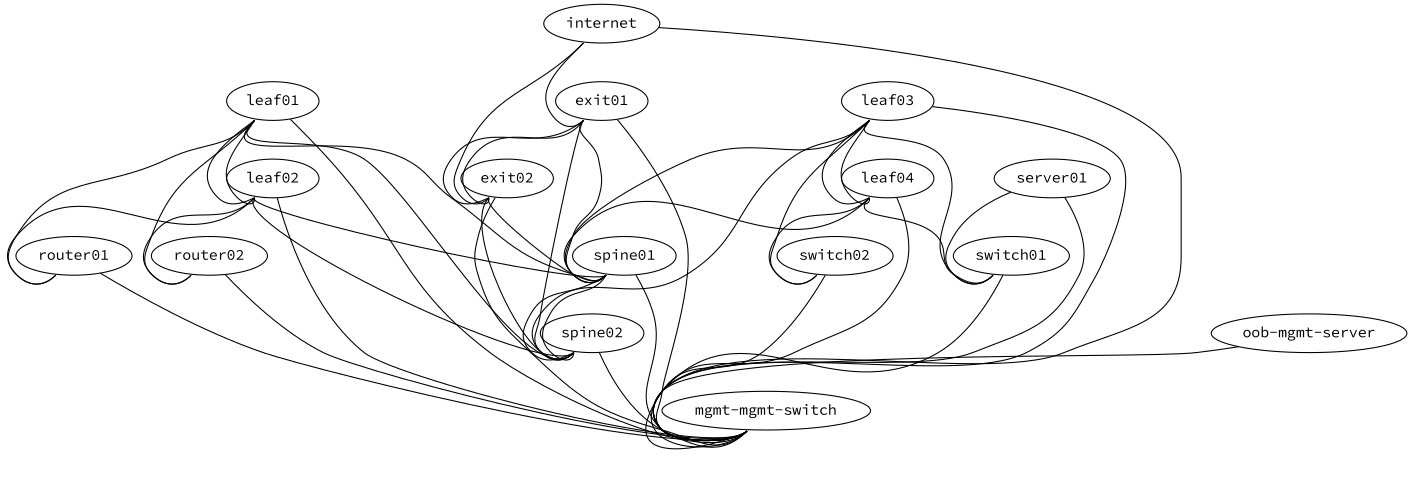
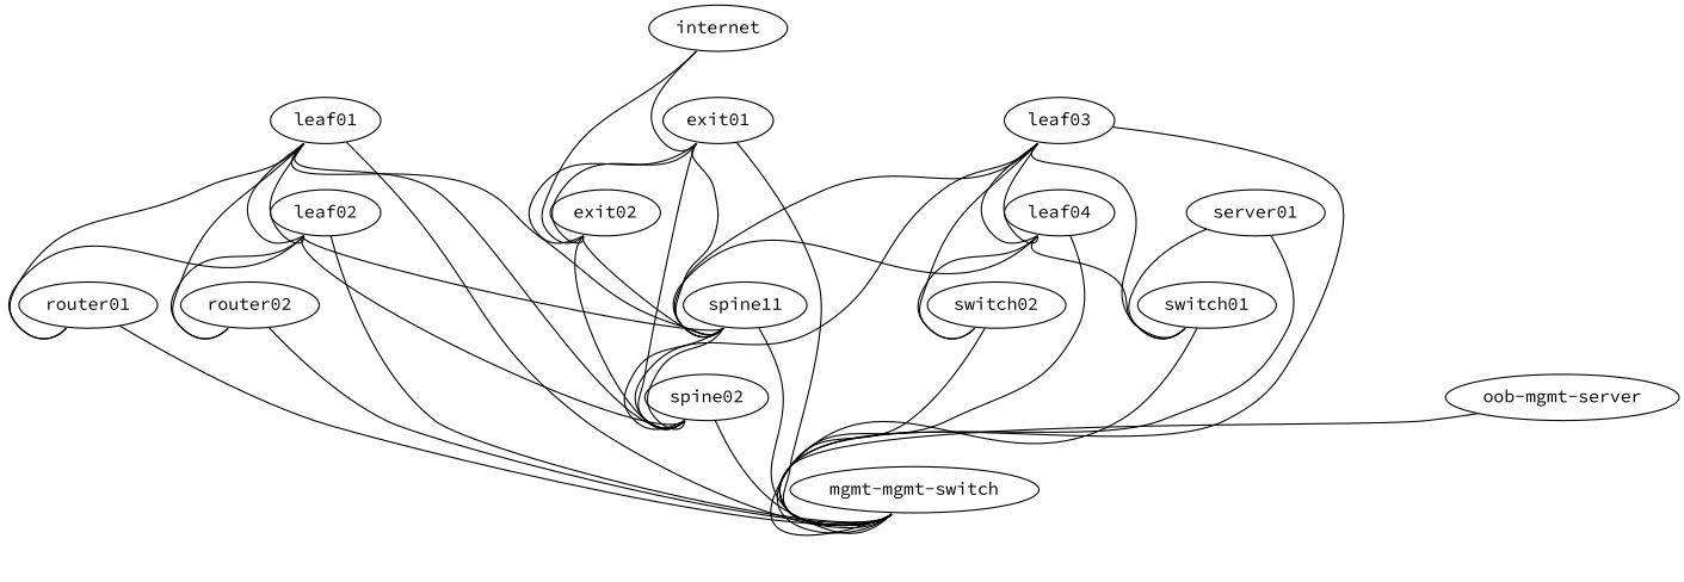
  graph {
    fontname="Source Code Pro"
    node [config="./helper_scripts/config_switch.sh" fontname="Source Code Pro" function=leaf memory=768 os="CumulusCommunity/cumulus-vx" version="3.5.3"]
    edge [fontname="Source Code Pro" headport=swp51 tailport=eth0]
    leaf01
    leaf02
    router01 [function=spine]
    router02 [function=spine]
-   spine01 [function=spine]
+   spine01 [function=spine label=spine11]
    spine02 [function=spine]
    n7 [config="./helper_scripts/config_oob_switch.sh" function="oob-switch" label="mgmt-mgmt-switch" vagrant=eth0]
    leaf03
    leaf04
    switch01 [function=exit]
    switch02 [function=exit]
    exit01 [function=exit]
    exit02 [function=exit]
    server01 [config="./helper_scripts/config_server.sh" function=host memory=512 os="yk0/ubuntu-xenial" version=""]
    internet [config="./helper_scripts/config_internet.sh" function=internet vagrant=swp48]
    "oob-mgmt-server" [config="./helper_scripts/config_oob_server.sh" function="oob-server" memory=1024 os="CumulusCommunity/vx_oob_server" vagrant=eth0 version="1.0.4"]
    leaf01 -- leaf02 [headport=swp49 tailport=swp49]
    leaf01 -- leaf02 [headport=swp50 tailport=swp50]
    leaf01 -- router01 [tailport=swp47]
    leaf01 -- router02 [tailport=swp48]
    leaf01 -- spine01 [headport=swp1 tailport=swp51]
    leaf01 -- spine02 [headport=swp1 tailport=swp52]
    leaf01 -- n7 [headport=swp4 left_mac="a0:00:00:00:00:11"]
    leaf02 -- router01 [headport=swp52 tailport=swp47]
    leaf02 -- router02 [headport=swp52 tailport=swp48]
    leaf02 -- spine01 [headport=swp2 tailport=swp51]
    leaf02 -- spine02 [headport=swp2 tailport=swp52]
    leaf02 -- n7 [headport=swp5 left_mac="a0:00:00:00:00:12"]
    router01 -- n7 [headport=swp14 left_mac="a0:00:00:00:00:81"]
    router02 -- n7 [headport=swp15 left_mac="a0:00:00:00:00:82"]
    spine01 -- spine02 [headport=swp31 tailport=swp31]
    spine01 -- spine02 [headport=swp32 tailport=swp32]
    spine01 -- n7 [headport=swp8 left_mac="a0:00:00:00:00:21"]
    spine02 -- n7 [headport=swp9 left_mac="a0:00:00:00:00:22"]
    leaf03 -- spine01 [headport=swp3 tailport=swp51]
    leaf03 -- spine02 [headport=swp3 tailport=swp52]
    leaf03 -- n7 [headport=swp6 left_mac="a0:00:00:00:00:13"]
    leaf03 -- leaf04 [headport=swp49 tailport=swp49]
    leaf03 -- leaf04 [headport=swp50 tailport=swp50]
    leaf03 -- switch01 [tailport=swp47]
    leaf03 -- switch02 [tailport=swp48]
    leaf04 -- spine01 [headport=swp4 tailport=swp51]
    leaf04 -- n7 [headport=swp7 left_mac="a0:00:00:00:00:14"]
    leaf04 -- switch01 [headport=swp52 tailport=swp47]
    leaf04 -- switch02 [headport=swp52 tailport=swp48]
    switch01 -- n7 [headport=swp16 left_mac="a0:00:00:00:00:71"]
    switch02 -- n7 [headport=swp17 left_mac="a0:00:00:00:00:72"]
    exit01 -- spine01 [headport=swp30 tailport=swp51]
    exit01 -- spine02 [headport=swp30 tailport=swp52]
    exit01 -- n7 [headport=swp10 left_mac="a0:00:00:00:00:41"]
    exit01 -- exit02 [headport=swp49 tailport=swp49]
    exit01 -- exit02 [headport=swp50 tailport=swp50]
    exit02 -- spine01 [headport=swp29 tailport=swp51]
    exit02 -- spine02 [headport=swp29 tailport=swp52]
-   exit02 -- n7 [headport=swp11 left_mac="a0:00:00:00:00:42"]
    server01 -- n7 [headport=swp2 left_mac="a0:00:00:00:00:31"]
    server01 -- switch01 [headport=swp1 left_mac="00:03:00:11:11:01" tailport=eth1]
-   internet -- n7 [headport=swp13 left_mac="a0:00:00:00:00:50"]
    internet -- exit01 [headport=swp44 tailport=swp1]
    internet -- exit02 [headport=swp44 tailport=swp2]
    "oob-mgmt-server" -- n7 [headport=swp1 right_mac="a0:00:00:00:00:61" tailport=eth1]
  }
